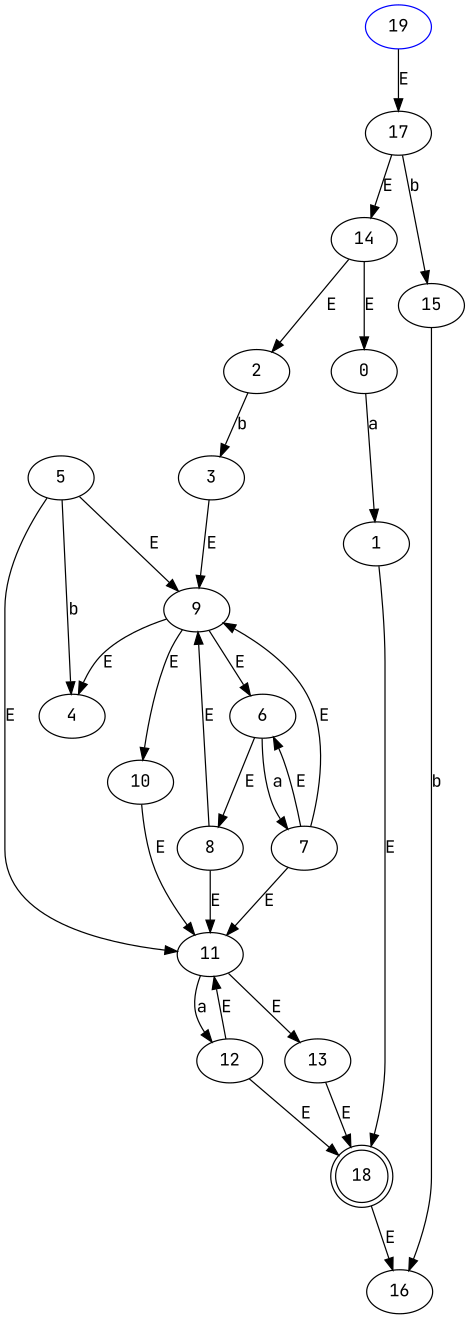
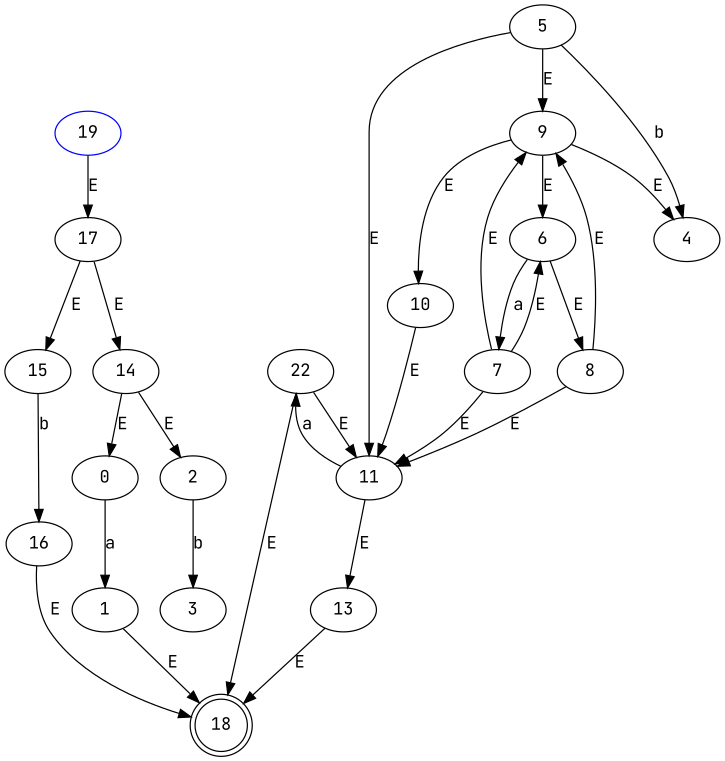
  digraph {
    fontname="JetBrains Mono"
    node [fontname="JetBrains Mono"]
    edge [fontname="JetBrains Mono"]
    18 [shape=doublecircle]
    19 [color=blue]
    17
    14
    15
    0
    1
    2
    3
    9
    4
    6
    10
    7
    8
    11
    5
-   12
+   12 [label=22]
    13
    16
    19 -> 17 [label=E]
    17 -> 14 [label=E]
-   17 -> 15 [label=b]
+   17 -> 15 [label=E]
    14 -> 0 [label=E]
    14 -> 2 [label=E]
    15 -> 16 [label=b]
    0 -> 1 [label=a]
    1 -> 18 [label=E]
    2 -> 3 [label=b]
-   3 -> 9 [label=E]
    9 -> 4 [label=E]
    9 -> 6 [label=E]
    9 -> 10 [label=E]
    6 -> 7 [label=a]
    6 -> 8 [label=E]
    10 -> 11 [label=E]
    7 -> 9 [label=E]
    7 -> 6 [label=E]
    7 -> 11 [label=E]
    8 -> 9 [label=E]
    8 -> 11 [label=E]
    11 -> 12 [label=a]
    11 -> 13 [label=E]
    5 -> 9 [label=E]
    5 -> 4 [label=b]
    5 -> 11 [label=E]
    12 -> 18 [label=E]
    12 -> 11 [label=E]
    13 -> 18 [label=E]
-   18 -> 16 [label=E]
+   16 -> 18 [label=E]
  }
